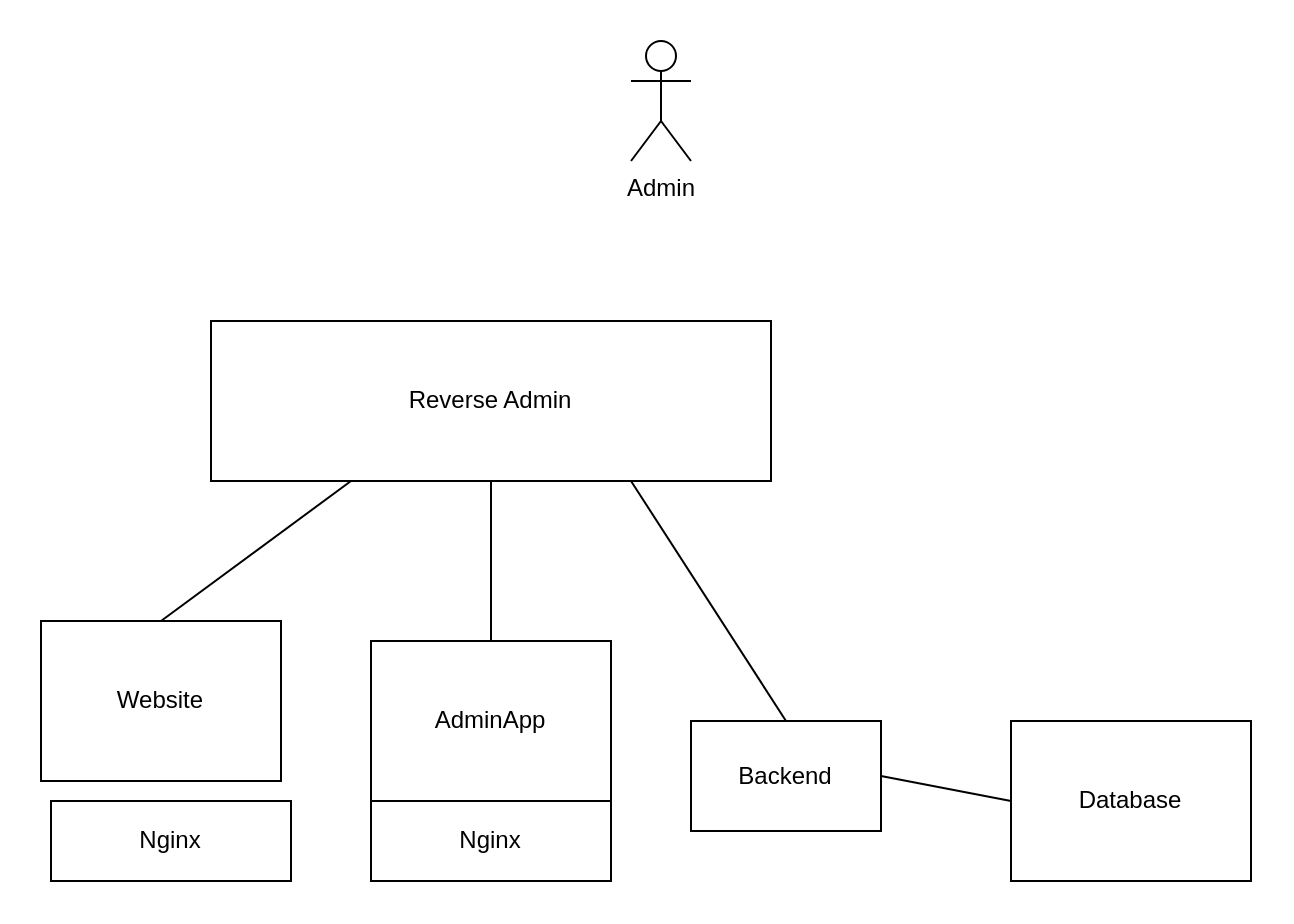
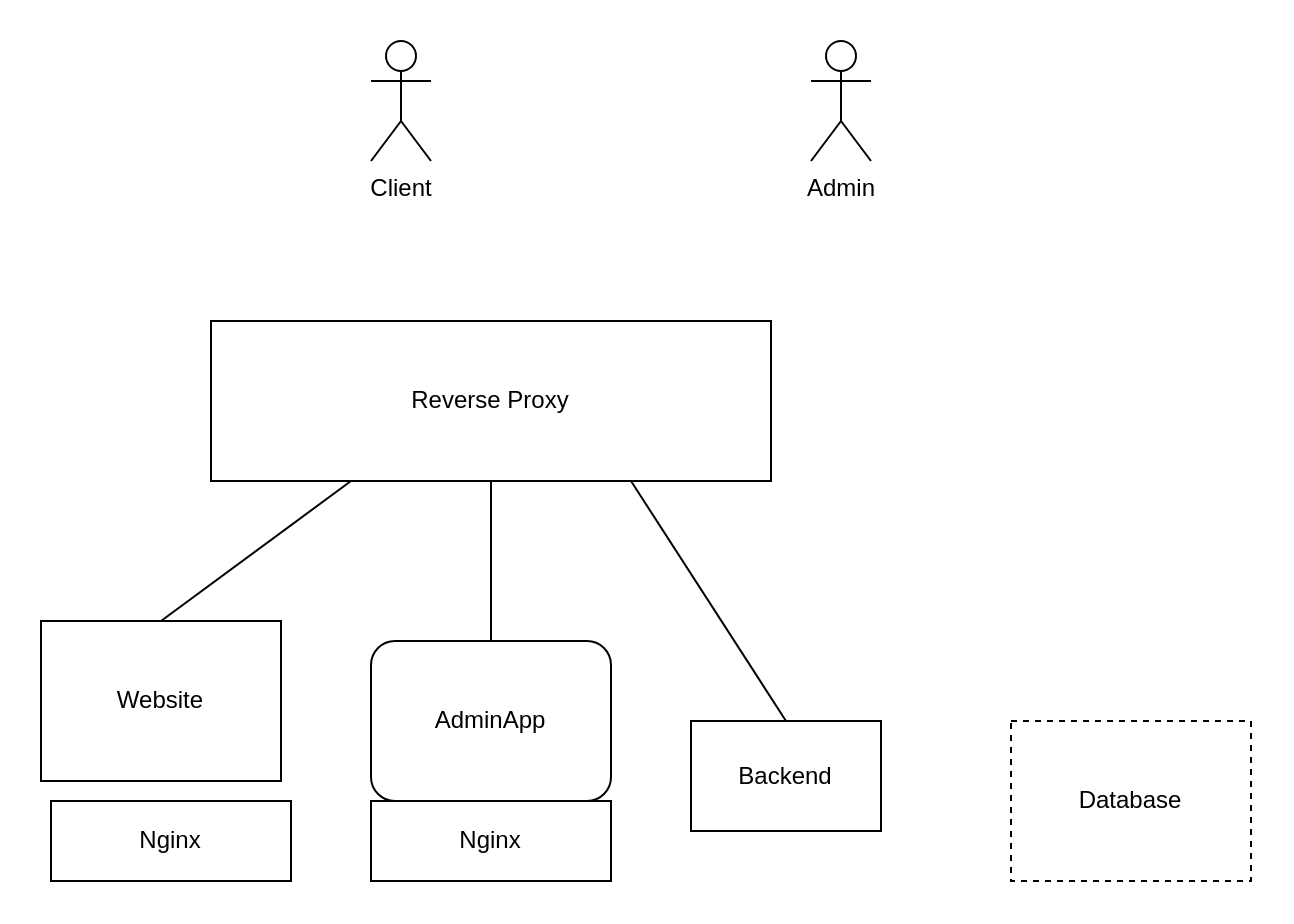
  <mxCell id="0" />
  <mxCell id="1" parent="0" />
  <mxCell id="2" value="Nginx" style="rounded=0;whiteSpace=wrap;html=1;" vertex="1" parent="1"><mxGeometry x="25" y="400" width="120" height="40" as="geometry" /></mxCell>
  <mxCell id="3" value="&lt;div&gt;Website&lt;/div&gt;" style="rounded=0;whiteSpace=wrap;html=1;" vertex="1" parent="1"><mxGeometry x="20" y="310" width="120" height="80" as="geometry" /></mxCell>
  <mxCell id="4" value="Nginx" style="rounded=0;whiteSpace=wrap;html=1;" vertex="1" parent="1"><mxGeometry x="185" y="400" width="120" height="40" as="geometry" /></mxCell>
- <mxCell id="5" value="AdminApp" style="rounded=0;whiteSpace=wrap;html=1;" vertex="1" parent="1"><mxGeometry x="185" y="320" width="120" height="80" as="geometry" /></mxCell>
+ <mxCell id="5" value="AdminApp" style="whiteSpace=wrap;html=1;rounded=1;" vertex="1" parent="1"><mxGeometry x="185" y="320" width="120" height="80" as="geometry" /></mxCell>
  <mxCell id="6" value="Backend" style="rounded=0;whiteSpace=wrap;html=1;" vertex="1" parent="1"><mxGeometry x="345" y="360" width="95" height="55" as="geometry" /></mxCell>
- <mxCell id="7" value="Database" style="rounded=0;whiteSpace=wrap;html=1;" vertex="1" parent="1"><mxGeometry x="505" y="360" width="120" height="80" as="geometry" /></mxCell>
- <mxCell id="8" value="Reverse Admin" style="rounded=0;whiteSpace=wrap;html=1;" vertex="1" parent="1"><mxGeometry x="105" y="160" width="280" height="80" as="geometry" /></mxCell>
- <mxCell id="10" value="&lt;div&gt;Admin&lt;/div&gt;" style="shape=umlActor;verticalLabelPosition=bottom;verticalAlign=top;html=1;outlineConnect=0;" vertex="1" parent="1"><mxGeometry x="315" y="20" width="30" height="60" as="geometry" /></mxCell>
- <mxCell id="11" value="" style="endArrow=none;html=1;rounded=0;exitX=1;exitY=0.5;exitDx=0;exitDy=0;entryX=0;entryY=0.5;entryDx=0;entryDy=0;" edge="1" parent="1" source="6" target="7"><mxGeometry width="50" height="50" relative="1" as="geometry"><mxPoint x="295" y="330" as="sourcePoint" /><mxPoint x="345" y="280" as="targetPoint" /></mxGeometry></mxCell>
+ <mxCell id="7" value="Database" style="rounded=0;whiteSpace=wrap;html=1;dashed=1;" vertex="1" parent="1"><mxGeometry x="505" y="360" width="120" height="80" as="geometry" /></mxCell>
+ <mxCell id="8" value="Reverse Proxy" style="rounded=0;whiteSpace=wrap;html=1;" vertex="1" parent="1"><mxGeometry x="105" y="160" width="280" height="80" as="geometry" /></mxCell>
+ <mxCell id="9" value="&lt;div&gt;Client&lt;/div&gt;&lt;div&gt;&lt;br&gt;&lt;/div&gt;" style="shape=umlActor;verticalLabelPosition=bottom;verticalAlign=top;html=1;outlineConnect=0;" vertex="1" parent="1"><mxGeometry x="185" y="20" width="30" height="60" as="geometry" /></mxCell>
+ <mxCell id="10" value="&lt;div&gt;Admin&lt;/div&gt;" style="shape=umlActor;verticalLabelPosition=bottom;verticalAlign=top;html=1;outlineConnect=0;" vertex="1" parent="1"><mxGeometry x="405" y="20" width="30" height="60" as="geometry" /></mxCell>
  <mxCell id="12" value="" style="endArrow=none;html=1;rounded=0;exitX=0.5;exitY=0;exitDx=0;exitDy=0;entryX=0.75;entryY=1;entryDx=0;entryDy=0;" edge="1" parent="1" source="6" target="8"><mxGeometry width="50" height="50" relative="1" as="geometry"><mxPoint x="295" y="330" as="sourcePoint" /><mxPoint x="345" y="280" as="targetPoint" /></mxGeometry></mxCell>
  <mxCell id="13" value="" style="endArrow=none;html=1;rounded=0;exitX=0.5;exitY=0;exitDx=0;exitDy=0;entryX=0.5;entryY=1;entryDx=0;entryDy=0;" edge="1" parent="1" source="5" target="8"><mxGeometry width="50" height="50" relative="1" as="geometry"><mxPoint x="295" y="330" as="sourcePoint" /><mxPoint x="345" y="280" as="targetPoint" /></mxGeometry></mxCell>
  <mxCell id="14" value="" style="endArrow=none;html=1;rounded=0;exitX=0.5;exitY=0;exitDx=0;exitDy=0;entryX=0.25;entryY=1;entryDx=0;entryDy=0;" edge="1" parent="1" source="3" target="8"><mxGeometry width="50" height="50" relative="1" as="geometry"><mxPoint x="295" y="330" as="sourcePoint" /><mxPoint x="345" y="280" as="targetPoint" /></mxGeometry></mxCell>
